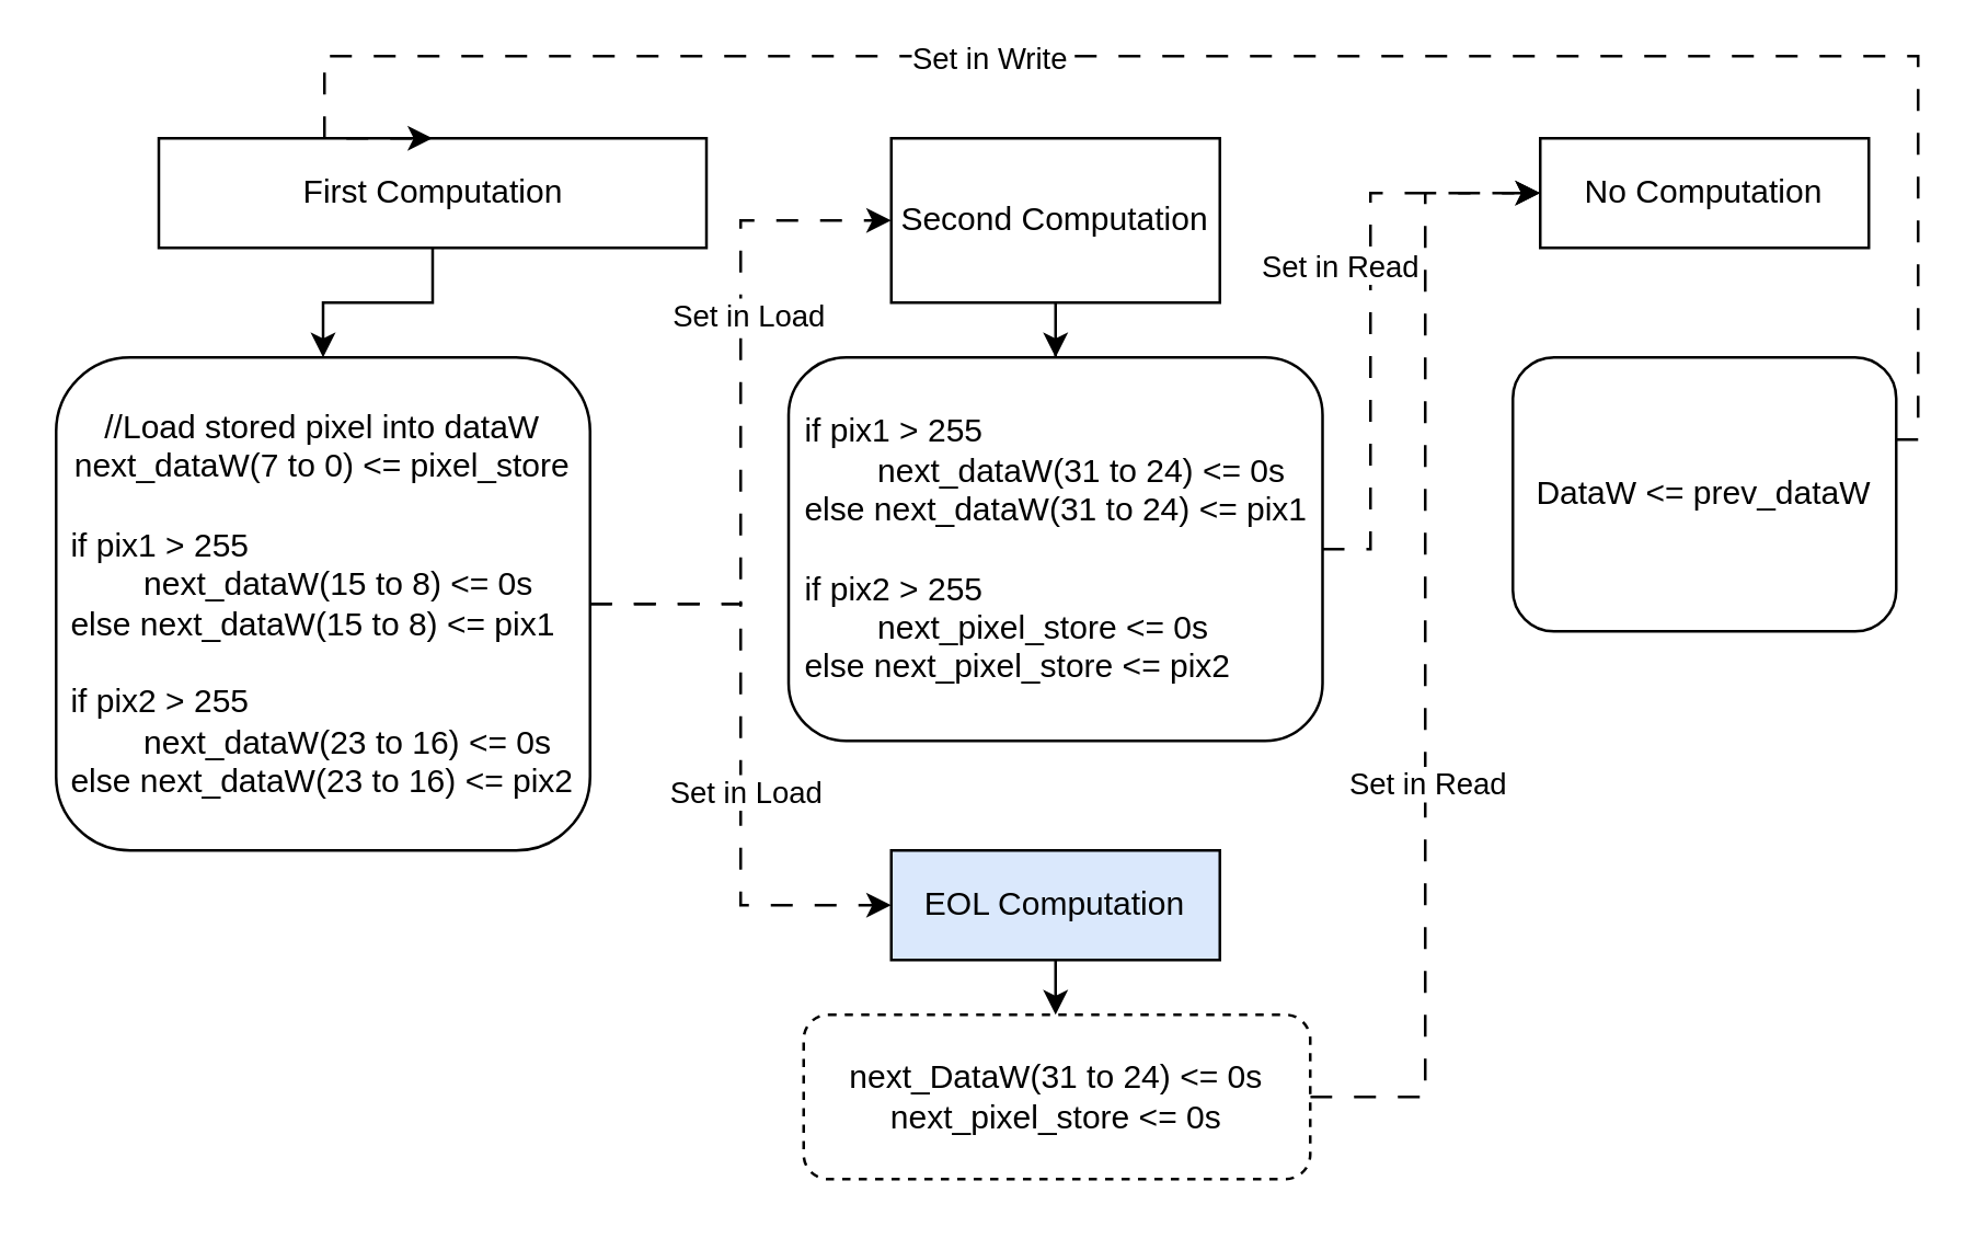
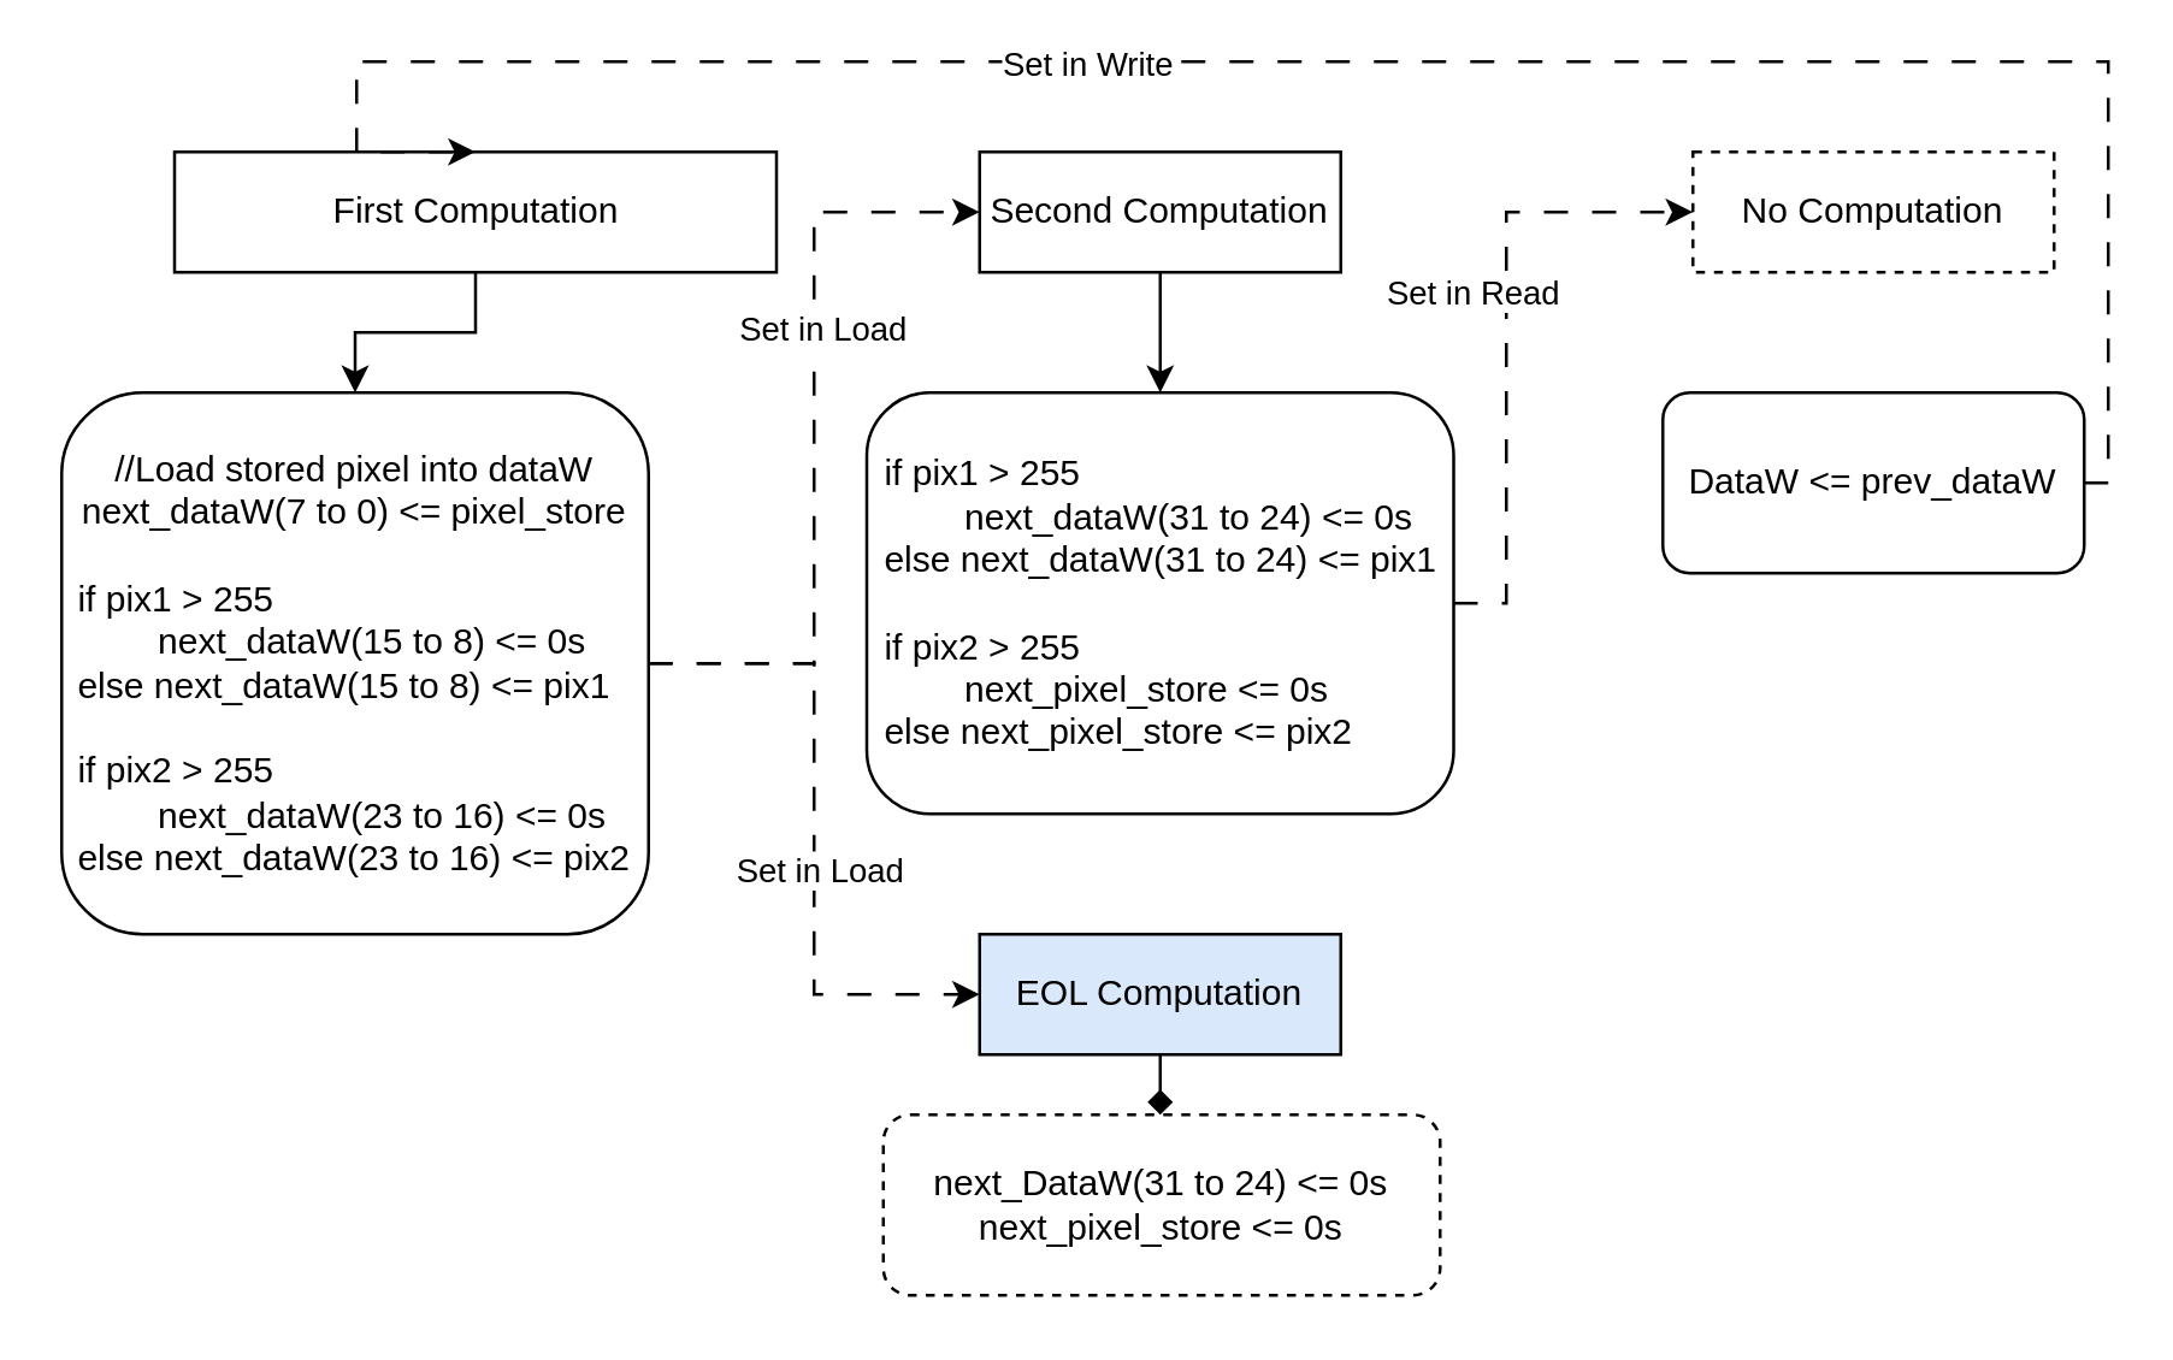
  <mxCell id="0" />
  <mxCell id="1" parent="0" />
  <mxCell id="2" value="" style="edgeStyle=orthogonalEdgeStyle;rounded=0;orthogonalLoop=1;jettySize=auto;html=1;" edge="1" parent="1" source="3" target="14"><mxGeometry relative="1" as="geometry" /></mxCell>
- <mxCell id="3" value="Second Computation" style="rounded=0;whiteSpace=wrap;html=1;" vertex="1" parent="1"><mxGeometry x="325" y="50" width="120" height="60" as="geometry" /></mxCell>
+ <mxCell id="3" value="Second Computation" style="rounded=0;whiteSpace=wrap;html=1;" vertex="1" parent="1"><mxGeometry x="325" y="50" width="120" height="40" as="geometry" /></mxCell>
  <mxCell id="4" value="" style="edgeStyle=orthogonalEdgeStyle;rounded=0;orthogonalLoop=1;jettySize=auto;html=1;" edge="1" parent="1" source="5" target="11"><mxGeometry relative="1" as="geometry" /></mxCell>
  <mxCell id="5" value="First Computation" style="rounded=0;whiteSpace=wrap;html=1;" vertex="1" parent="1"><mxGeometry x="57.5" y="50" width="200" height="40" as="geometry" /></mxCell>
- <mxCell id="6" value="No Computation" style="rounded=0;whiteSpace=wrap;html=1;" vertex="1" parent="1"><mxGeometry x="562" y="50" width="120" height="40" as="geometry" /></mxCell>
+ <mxCell id="6" value="No Computation" style="rounded=0;whiteSpace=wrap;html=1;dashed=1;" vertex="1" parent="1"><mxGeometry x="562" y="50" width="120" height="40" as="geometry" /></mxCell>
  <mxCell id="7" style="edgeStyle=orthogonalEdgeStyle;rounded=0;orthogonalLoop=1;jettySize=auto;html=1;entryX=0;entryY=0.5;entryDx=0;entryDy=0;dashed=1;dashPattern=8 8;" edge="1" parent="1" source="11" target="3"><mxGeometry relative="1" as="geometry" /></mxCell>
  <mxCell id="8" value="Set in Load" style="edgeLabel;html=1;align=center;verticalAlign=middle;resizable=0;points=[];" vertex="1" connectable="0" parent="7"><mxGeometry x="0.286" y="-2" relative="1" as="geometry"><mxPoint as="offset" /></mxGeometry></mxCell>
  <mxCell id="9" style="edgeStyle=orthogonalEdgeStyle;rounded=0;orthogonalLoop=1;jettySize=auto;html=1;entryX=0;entryY=0.5;entryDx=0;entryDy=0;dashed=1;dashPattern=8 8;" edge="1" parent="1" source="11" target="19"><mxGeometry relative="1" as="geometry" /></mxCell>
  <mxCell id="10" value="Set in Load" style="edgeLabel;html=1;align=center;verticalAlign=middle;resizable=0;points=[];" vertex="1" connectable="0" parent="9"><mxGeometry x="0.117" y="1" relative="1" as="geometry"><mxPoint as="offset" /></mxGeometry></mxCell>
  <mxCell id="11" value="//Load stored pixel into dataW&lt;br&gt;&lt;div&gt;&lt;span style=&quot;text-align: left; background-color: initial;&quot;&gt;next_dataW&lt;/span&gt;(7 to 0) &amp;lt;= pixel_store&lt;/div&gt;&lt;div style=&quot;text-align: left;&quot;&gt;&lt;br&gt;&lt;/div&gt;&lt;div style=&quot;text-align: left;&quot;&gt;if pix1 &amp;gt; 255&lt;/div&gt;&lt;div style=&quot;text-align: left;&quot;&gt;&lt;span style=&quot;white-space: pre;&quot;&gt;&#09;&lt;/span&gt;next_dataW(15 to 8) &amp;lt;= 0s&lt;br&gt;&lt;/div&gt;&lt;div style=&quot;text-align: left;&quot;&gt;else next_dataW&lt;span style=&quot;background-color: initial;&quot;&gt;(15 to 8) &amp;lt;= pix1&lt;/span&gt;&lt;/div&gt;&lt;div style=&quot;text-align: left;&quot;&gt;&lt;span style=&quot;background-color: initial;&quot;&gt;&lt;br&gt;&lt;/span&gt;&lt;/div&gt;&lt;div style=&quot;text-align: left;&quot;&gt;&lt;div&gt;if pix2 &amp;gt; 255&lt;/div&gt;&lt;div&gt;&lt;span style=&quot;white-space: pre;&quot;&gt;&#09;&lt;/span&gt;next_dataW(23 to 16) &amp;lt;= 0s&lt;br&gt;&lt;/div&gt;&lt;div&gt;else next_dataW&lt;span style=&quot;background-color: initial;&quot;&gt;(23 to 16) &amp;lt;= pix2&lt;/span&gt;&lt;/div&gt;&lt;/div&gt;" style="rounded=1;whiteSpace=wrap;html=1;" vertex="1" parent="1"><mxGeometry x="20" y="130" width="195" height="180" as="geometry" /></mxCell>
  <mxCell id="12" style="edgeStyle=orthogonalEdgeStyle;rounded=0;orthogonalLoop=1;jettySize=auto;html=1;entryX=0;entryY=0.5;entryDx=0;entryDy=0;dashed=1;dashPattern=8 8;" edge="1" parent="1" source="14" target="6"><mxGeometry relative="1" as="geometry"><Array as="points"><mxPoint x="500" y="200" /><mxPoint x="500" y="70" /></Array></mxGeometry></mxCell>
  <mxCell id="13" value="Set in Read" style="edgeLabel;html=1;align=center;verticalAlign=middle;resizable=0;points=[];" vertex="1" connectable="0" parent="12"><mxGeometry x="-0.048" y="3" relative="1" as="geometry"><mxPoint x="-9" y="-21" as="offset" /></mxGeometry></mxCell>
  <mxCell id="14" value="&lt;div style=&quot;text-align: left;&quot;&gt;&lt;span style=&quot;background-color: initial;&quot;&gt;if pix1 &amp;gt; 255&lt;/span&gt;&lt;/div&gt;&lt;div style=&quot;text-align: left;&quot;&gt;&lt;span style=&quot;white-space: pre;&quot;&gt;&#09;&lt;/span&gt;next_dataW(31 to 24) &amp;lt;= 0s&lt;br&gt;&lt;/div&gt;&lt;div style=&quot;text-align: left;&quot;&gt;else next_dataW&lt;span style=&quot;background-color: initial;&quot;&gt;(31 to 24) &amp;lt;= pix1&lt;/span&gt;&lt;/div&gt;&lt;div style=&quot;text-align: left;&quot;&gt;&lt;span style=&quot;background-color: initial;&quot;&gt;&lt;br&gt;&lt;/span&gt;&lt;/div&gt;&lt;div style=&quot;text-align: left;&quot;&gt;&lt;div&gt;if pix2 &amp;gt; 255&lt;/div&gt;&lt;div&gt;&lt;span style=&quot;white-space: pre;&quot;&gt;&#09;&lt;/span&gt;next_pixel_store &amp;lt;= 0s&lt;br&gt;&lt;/div&gt;&lt;div&gt;else next_pixel_store&amp;nbsp;&lt;span style=&quot;background-color: initial;&quot;&gt;&amp;lt;= pix2&lt;/span&gt;&lt;/div&gt;&lt;/div&gt;" style="rounded=1;whiteSpace=wrap;html=1;" vertex="1" parent="1"><mxGeometry x="287.5" y="130" width="195" height="140" as="geometry" /></mxCell>
  <mxCell id="15" style="edgeStyle=orthogonalEdgeStyle;rounded=0;orthogonalLoop=1;jettySize=auto;html=1;entryX=0.5;entryY=0;entryDx=0;entryDy=0;dashed=1;dashPattern=8 8;" edge="1" parent="1" source="17" target="5"><mxGeometry relative="1" as="geometry"><Array as="points"><mxPoint x="700" y="160" /><mxPoint x="700" y="20" /><mxPoint x="118" y="20" /></Array></mxGeometry></mxCell>
  <mxCell id="16" value="Set in Write" style="edgeLabel;html=1;align=center;verticalAlign=middle;resizable=0;points=[];" vertex="1" connectable="0" parent="15"><mxGeometry x="0.101" y="5" relative="1" as="geometry"><mxPoint x="-48" y="-5" as="offset" /></mxGeometry></mxCell>
- <mxCell id="17" value="DataW &amp;lt;= prev_dataW" style="rounded=1;whiteSpace=wrap;html=1;" vertex="1" parent="1"><mxGeometry x="552" y="130" width="140" height="100" as="geometry" /></mxCell>
- <mxCell id="18" value="" style="edgeStyle=orthogonalEdgeStyle;rounded=0;orthogonalLoop=1;jettySize=auto;html=1;" edge="1" parent="1" source="19" target="22"><mxGeometry relative="1" as="geometry" /></mxCell>
+ <mxCell id="17" value="DataW &amp;lt;= prev_dataW" style="rounded=1;whiteSpace=wrap;html=1;" vertex="1" parent="1"><mxGeometry x="552" y="130" width="140" height="60" as="geometry" /></mxCell>
+ <mxCell id="18" value="" style="edgeStyle=orthogonalEdgeStyle;rounded=0;orthogonalLoop=1;jettySize=auto;html=1;endArrow=diamond;" edge="1" parent="1" source="19" target="22"><mxGeometry relative="1" as="geometry" /></mxCell>
  <mxCell id="19" value="EOL Computation" style="rounded=0;whiteSpace=wrap;html=1;fillColor=#dae8fc;" vertex="1" parent="1"><mxGeometry x="325" y="310" width="120" height="40" as="geometry" /></mxCell>
- <mxCell id="20" style="edgeStyle=orthogonalEdgeStyle;rounded=0;orthogonalLoop=1;jettySize=auto;html=1;entryX=0;entryY=0.5;entryDx=0;entryDy=0;dashed=1;dashPattern=8 8;exitX=1;exitY=0.5;exitDx=0;exitDy=0;" edge="1" parent="1" source="22" target="6"><mxGeometry relative="1" as="geometry"><mxPoint x="510" y="400" as="sourcePoint" /><Array as="points"><mxPoint x="520" y="400" /><mxPoint x="520" y="70" /></Array></mxGeometry></mxCell>
- <mxCell id="21" value="Set in Read" style="edgeLabel;html=1;align=center;verticalAlign=middle;resizable=0;points=[];" vertex="1" connectable="0" parent="20"><mxGeometry x="-0.243" relative="1" as="geometry"><mxPoint as="offset" /></mxGeometry></mxCell>
  <mxCell id="22" value="next_DataW(31 to 24) &amp;lt;= 0s&lt;div&gt;&lt;span style=&quot;text-align: left;&quot;&gt;next_pixel_store &amp;lt;= 0s&lt;/span&gt;&lt;/div&gt;" style="rounded=1;whiteSpace=wrap;html=1;dashed=1;" vertex="1" parent="1"><mxGeometry x="293" y="370" width="185" height="60" as="geometry" /></mxCell>
